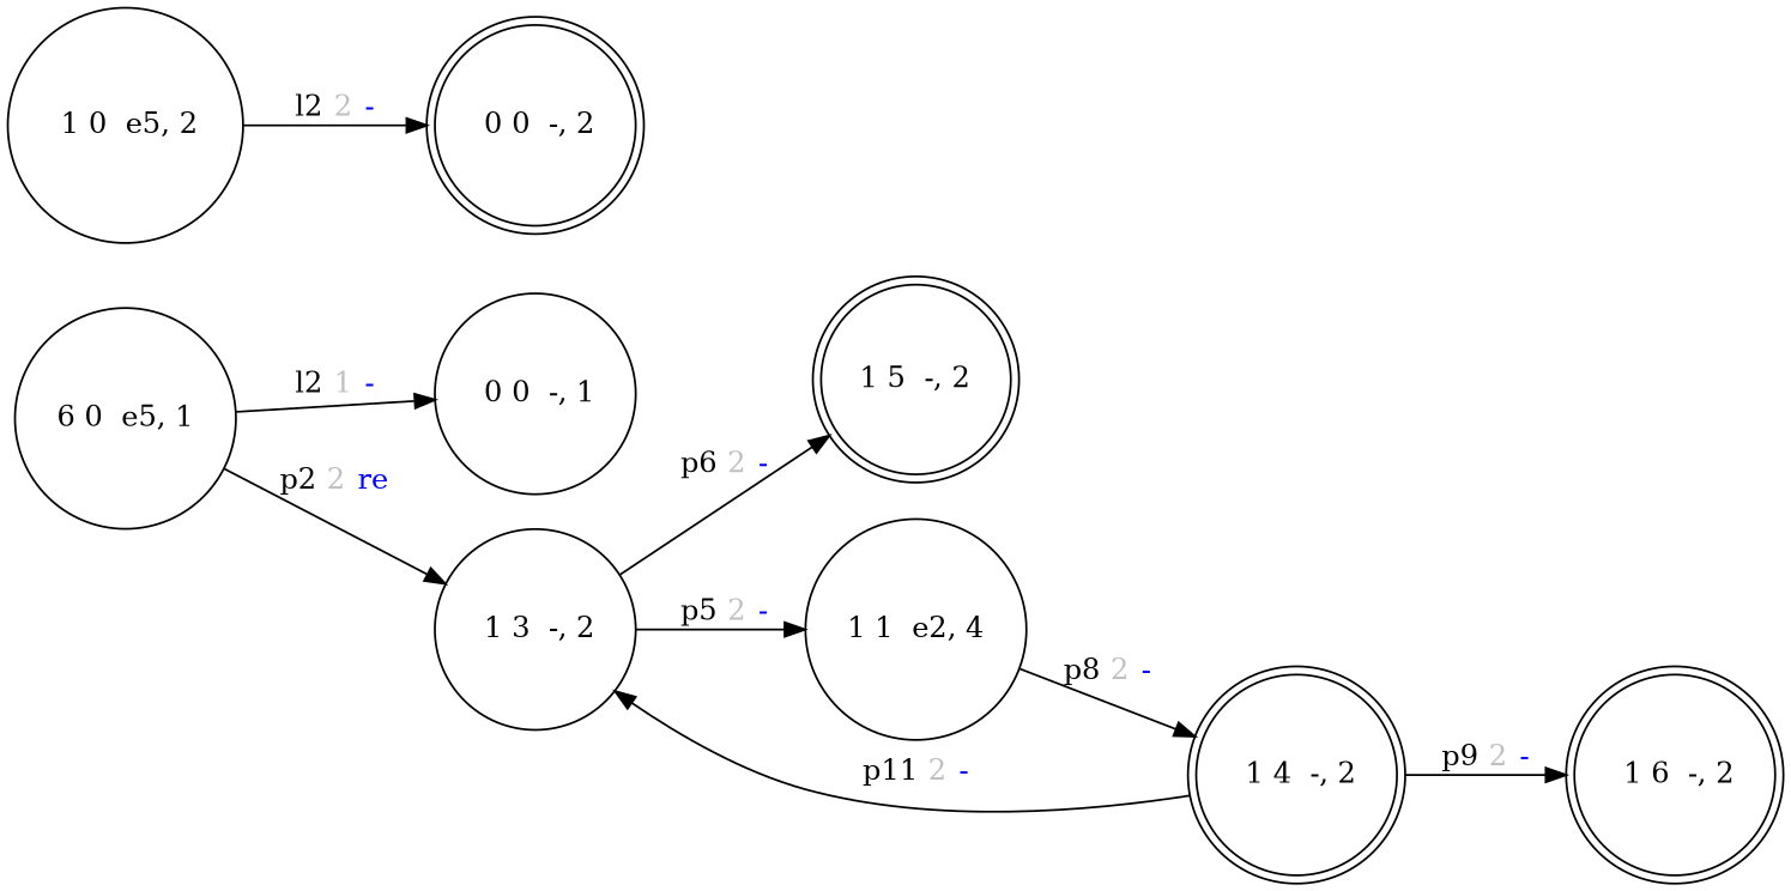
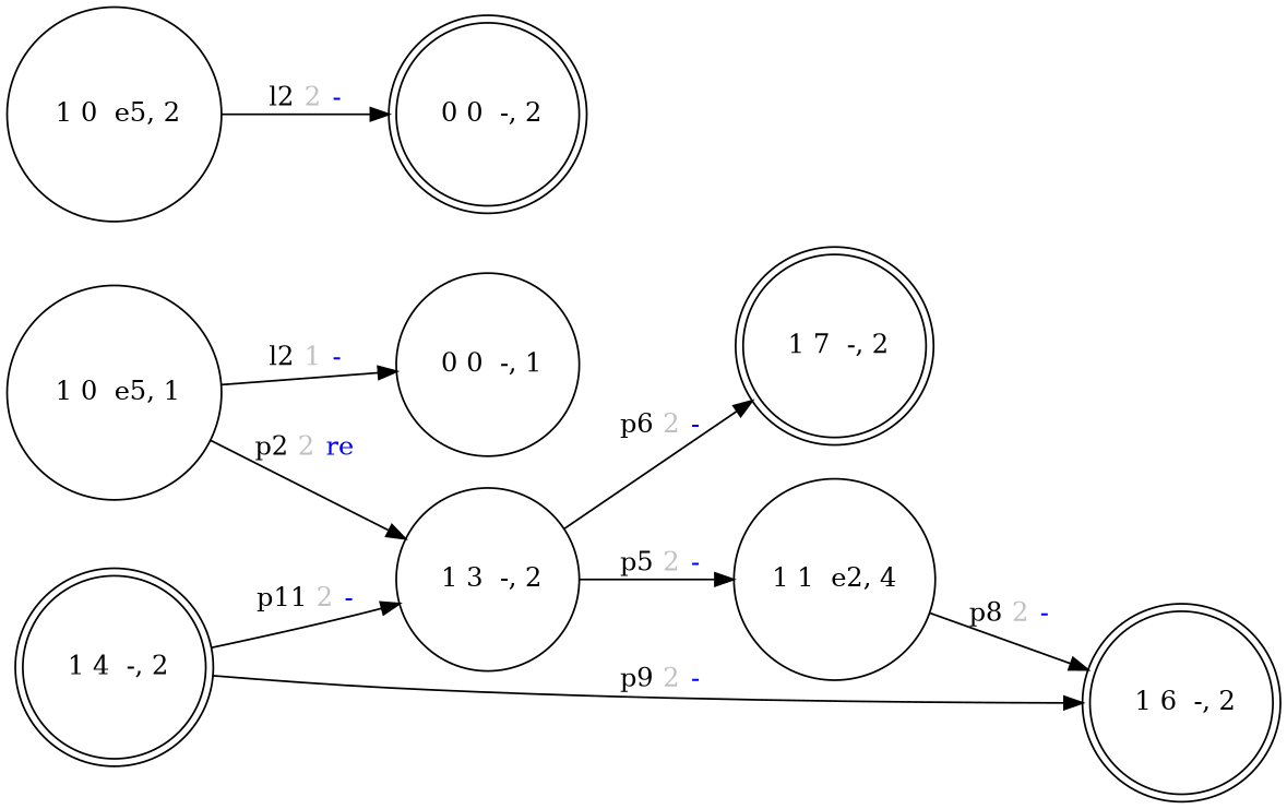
  digraph {
    rankdir=LR
    node [shape=circle]
-   " 1 0  e5, 1" [label="6 0  e5, 1"]
+   " 1 0  e5, 1"
    " 0 0  -, 1"
    " 1 3  -, 2"
-   " 1 7  -, 2" [shape=doublecircle label="1 5  -, 2"]
+   " 1 7  -, 2" [shape=doublecircle]
    n5 [label="1 1  e2, 4"]
    " 1 4  -, 2" [shape=doublecircle]
    " 1 6  -, 2" [shape=doublecircle]
    " 0 0  -, 2" [shape=doublecircle]
    " 1 0  e5, 2"
    " 1 0  e5, 1" -> " 0 0  -, 1" [label=<l2 <FONT COLOR="grey">1</FONT> <FONT COLOR="blue">-</FONT>>]
    " 1 0  e5, 1" -> " 1 3  -, 2" [label=<p2 <FONT COLOR="grey">2</FONT> <FONT COLOR="blue">re</FONT>>]
    " 1 3  -, 2" -> " 1 7  -, 2" [label=<p6 <FONT COLOR="grey">2</FONT> <FONT COLOR="blue">-</FONT>>]
    " 1 3  -, 2" -> n5 [label=<p5 <FONT COLOR="grey">2</FONT> <FONT COLOR="blue">-</FONT>>]
-   n5 -> " 1 4  -, 2" [label=<p8 <FONT COLOR="grey">2</FONT> <FONT COLOR="blue">-</FONT>>]
+   n5 -> " 1 6  -, 2" [label=<p8 <FONT COLOR="grey">2</FONT> <FONT COLOR="blue">-</FONT>>]
    " 1 4  -, 2" -> " 1 3  -, 2" [label=<p11 <FONT COLOR="grey">2</FONT> <FONT COLOR="blue">-</FONT>>]
    " 1 4  -, 2" -> " 1 6  -, 2" [label=<p9 <FONT COLOR="grey">2</FONT> <FONT COLOR="blue">-</FONT>>]
    " 1 0  e5, 2" -> " 0 0  -, 2" [label=<l2 <FONT COLOR="grey">2</FONT> <FONT COLOR="blue">-</FONT>>]
  }
